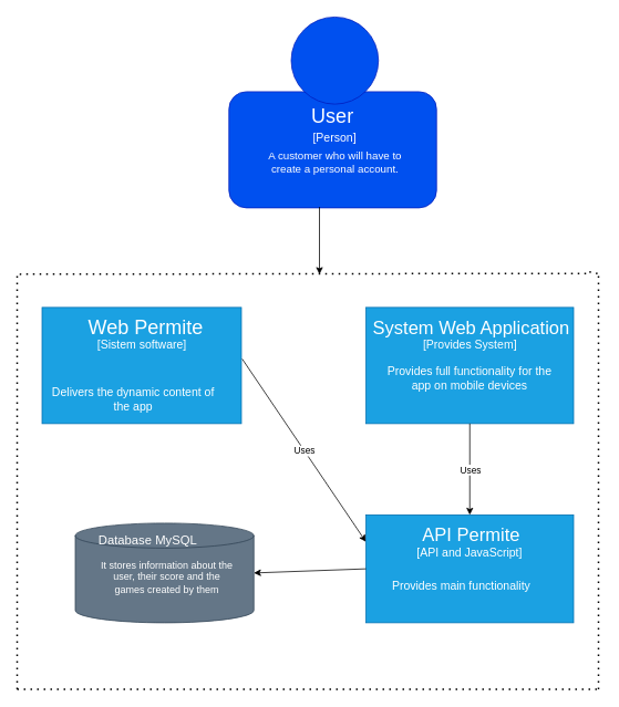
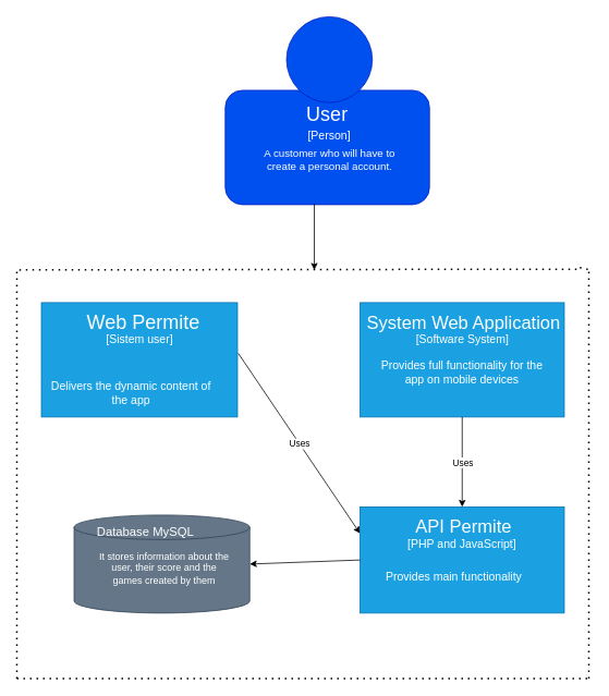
  <mxCell id="0" />
  <mxCell id="1" parent="0" />
  <mxCell id="2" value="" style="rounded=1;whiteSpace=wrap;html=1;fillColor=#0050ef;fontColor=#ffffff;strokeColor=#001DBC;" vertex="1" parent="1"><mxGeometry x="275" y="110" width="250" height="140" as="geometry" /></mxCell>
  <mxCell id="3" value="" style="ellipse;whiteSpace=wrap;html=1;aspect=fixed;fillColor=#0050ef;fontColor=#ffffff;strokeColor=#001DBC;" vertex="1" parent="1"><mxGeometry x="350" y="20" width="105" height="105" as="geometry" /></mxCell>
  <mxCell id="4" value="&lt;font style=&quot;font-size: 13px;&quot; color=&quot;#ffffff&quot;&gt;A customer who will have to create a personal account.&lt;/font&gt;" style="text;html=1;strokeColor=none;fillColor=none;align=center;verticalAlign=middle;whiteSpace=wrap;rounded=0;" vertex="1" parent="1"><mxGeometry x="312.5" y="180" width="180" height="30" as="geometry" /></mxCell>
  <mxCell id="5" value="&lt;font color=&quot;#ffffff&quot; style=&quot;font-size: 14px;&quot;&gt;[Person]&lt;/font&gt;" style="text;html=1;strokeColor=none;fillColor=none;align=center;verticalAlign=middle;whiteSpace=wrap;rounded=0;" vertex="1" parent="1"><mxGeometry x="370" y="150" width="65" height="30" as="geometry" /></mxCell>
  <mxCell id="6" value="&lt;font color=&quot;#ffffff&quot; style=&quot;font-size: 24px;&quot;&gt;User&lt;/font&gt;" style="text;html=1;strokeColor=none;fillColor=none;align=center;verticalAlign=middle;whiteSpace=wrap;rounded=0;" vertex="1" parent="1"><mxGeometry x="370" y="125" width="60" height="30" as="geometry" /></mxCell>
  <mxCell id="7" value="" style="endArrow=classic;html=1;rounded=0;exitX=0.436;exitY=0.993;exitDx=0;exitDy=0;exitPerimeter=0;" edge="1" parent="1" source="2"><mxGeometry relative="1" as="geometry"><mxPoint x="385" y="340" as="sourcePoint" /><mxPoint x="384" y="330" as="targetPoint" /></mxGeometry></mxCell>
  <mxCell id="8" value="" style="rounded=0;whiteSpace=wrap;html=1;fillColor=#1ba1e2;strokeColor=#006EAF;fontColor=#ffffff;" vertex="1" parent="1"><mxGeometry x="50" y="370" width="240" height="140" as="geometry" /></mxCell>
  <mxCell id="9" value="&lt;font style=&quot;font-size: 24px;&quot; color=&quot;#ffffff&quot;&gt;Web Permite&lt;br&gt;&lt;/font&gt;" style="text;html=1;strokeColor=none;fillColor=none;align=center;verticalAlign=middle;whiteSpace=wrap;rounded=0;" vertex="1" parent="1"><mxGeometry x="75" y="380" width="200" height="30" as="geometry" /></mxCell>
  <mxCell id="10" value="&lt;font style=&quot;font-size: 14px;&quot; color=&quot;#ffffff&quot;&gt;Delivers the dynamic content of the app&lt;/font&gt;" style="text;html=1;strokeColor=none;fillColor=none;align=center;verticalAlign=middle;whiteSpace=wrap;rounded=0;" vertex="1" parent="1"><mxGeometry x="60" y="465" width="200" height="30" as="geometry" /></mxCell>
  <mxCell id="11" value="" style="endArrow=classic;html=1;rounded=0;exitX=1.004;exitY=0.443;exitDx=0;exitDy=0;exitPerimeter=0;entryX=0;entryY=0.25;entryDx=0;entryDy=0;" edge="1" parent="1" source="8" target="13"><mxGeometry relative="1" as="geometry"><mxPoint x="506" y="379.5" as="sourcePoint" /><mxPoint x="440" y="430" as="targetPoint" /></mxGeometry></mxCell>
  <mxCell id="12" value="Uses&lt;br&gt;" style="edgeLabel;resizable=0;html=1;align=center;verticalAlign=middle;" connectable="0" vertex="1" parent="11"><mxGeometry relative="1" as="geometry" /></mxCell>
  <mxCell id="13" value="" style="rounded=0;whiteSpace=wrap;html=1;fillColor=#1ba1e2;fontColor=#ffffff;strokeColor=#006EAF;" vertex="1" parent="1"><mxGeometry x="440" y="620" width="250" height="130" as="geometry" /></mxCell>
  <mxCell id="14" value="&lt;font color=&quot;#ffffff&quot;&gt;Permite utilizatorului sa intre in cont si sa joace/ creeze un joc&lt;/font&gt;" style="text;html=1;strokeColor=none;fillColor=none;align=center;verticalAlign=middle;whiteSpace=wrap;rounded=0;" vertex="1" parent="1"><mxGeometry x="495" y="430" width="140" height="40" as="geometry" /></mxCell>
- <mxCell id="15" value="&lt;font color=&quot;#ffffff&quot; style=&quot;font-size: 14px;&quot;&gt;[Sistem software]&lt;/font&gt;" style="text;html=1;strokeColor=none;fillColor=none;align=center;verticalAlign=middle;whiteSpace=wrap;rounded=0;" vertex="1" parent="1"><mxGeometry x="111.5" y="400" width="117" height="30" as="geometry" /></mxCell>
+ <mxCell id="15" value="&lt;font color=&quot;#ffffff&quot; style=&quot;font-size: 14px;&quot;&gt;[Sistem user]&lt;/font&gt;" style="text;html=1;strokeColor=none;fillColor=none;align=center;verticalAlign=middle;whiteSpace=wrap;rounded=0;" vertex="1" parent="1"><mxGeometry x="111.5" y="400" width="117" height="30" as="geometry" /></mxCell>
  <mxCell id="16" value="" style="endArrow=classic;html=1;rounded=0;exitX=0;exitY=0.5;exitDx=0;exitDy=0;entryX=1;entryY=0.5;entryDx=0;entryDy=0;entryPerimeter=0;" edge="1" parent="1" source="13" target="17"><mxGeometry relative="1" as="geometry"><mxPoint x="370" y="670" as="sourcePoint" /><mxPoint x="370" y="790" as="targetPoint" /></mxGeometry></mxCell>
  <mxCell id="17" value="" style="shape=cylinder3;whiteSpace=wrap;html=1;boundedLbl=1;backgroundOutline=1;size=15;fillColor=#647687;strokeColor=#314354;fontColor=#ffffff;" vertex="1" parent="1"><mxGeometry x="90" y="630" width="215" height="120" as="geometry" /></mxCell>
  <mxCell id="18" value="&lt;font color=&quot;#ffffff&quot; style=&quot;font-size: 15px;&quot;&gt;Database MySQL&lt;/font&gt;" style="text;html=1;strokeColor=none;fillColor=none;align=center;verticalAlign=middle;whiteSpace=wrap;rounded=0;" vertex="1" parent="1"><mxGeometry x="95.88" y="635" width="163.25" height="30" as="geometry" /></mxCell>
  <mxCell id="19" value="&lt;font color=&quot;#ffffff&quot;&gt;It stores information about the user, their score and the games created by them&lt;/font&gt;" style="text;html=1;strokeColor=none;fillColor=none;align=center;verticalAlign=middle;whiteSpace=wrap;rounded=0;" vertex="1" parent="1"><mxGeometry x="115.88" y="680" width="169.06" height="30" as="geometry" /></mxCell>
  <mxCell id="20" value="" style="endArrow=none;dashed=1;html=1;dashPattern=1 3;strokeWidth=2;rounded=0;" edge="1" parent="1" source="25"><mxGeometry width="50" height="50" relative="1" as="geometry"><mxPoint x="23" y="330" as="sourcePoint" /><mxPoint x="723" y="330" as="targetPoint" /></mxGeometry></mxCell>
  <mxCell id="21" value="" style="endArrow=none;dashed=1;html=1;dashPattern=1 3;strokeWidth=2;rounded=0;" edge="1" parent="1"><mxGeometry width="50" height="50" relative="1" as="geometry"><mxPoint x="20" y="830" as="sourcePoint" /><mxPoint x="20" y="330" as="targetPoint" /></mxGeometry></mxCell>
  <mxCell id="22" value="" style="endArrow=none;dashed=1;html=1;dashPattern=1 3;strokeWidth=2;rounded=0;" edge="1" parent="1"><mxGeometry width="50" height="50" relative="1" as="geometry"><mxPoint x="20" y="830" as="sourcePoint" /><mxPoint x="720" y="830" as="targetPoint" /></mxGeometry></mxCell>
  <mxCell id="23" value="" style="endArrow=none;dashed=1;html=1;dashPattern=1 3;strokeWidth=2;rounded=0;" edge="1" parent="1"><mxGeometry width="50" height="50" relative="1" as="geometry"><mxPoint x="720" y="830" as="sourcePoint" /><mxPoint x="720" y="330" as="targetPoint" /></mxGeometry></mxCell>
  <mxCell id="24" value="" style="endArrow=none;dashed=1;html=1;dashPattern=1 3;strokeWidth=2;rounded=0;entryX=1.012;entryY=0.69;entryDx=0;entryDy=0;entryPerimeter=0;" edge="1" parent="1" target="25"><mxGeometry width="50" height="50" relative="1" as="geometry"><mxPoint x="23" y="330" as="sourcePoint" /><mxPoint x="723" y="330" as="targetPoint" /></mxGeometry></mxCell>
  <mxCell id="25" value="&lt;h1 style=&quot;border-color: var(--border-color); text-align: left;&quot;&gt;&lt;font color=&quot;#ffffff&quot; style=&quot;border-color: var(--border-color); font-size: 18px;&quot;&gt;&lt;span style=&quot;white-space: pre;&quot;&gt;&amp;nbsp;&amp;nbsp;&amp;nbsp;&amp;nbsp;&lt;/span&gt;Web&lt;/font&gt;&lt;/h1&gt;&lt;h1 style=&quot;border-color: var(--border-color); text-align: left;&quot;&gt;&lt;br&gt;&lt;/h1&gt;" style="text;html=1;strokeColor=none;fillColor=none;align=center;verticalAlign=middle;whiteSpace=wrap;rounded=0;" vertex="1" parent="1"><mxGeometry x="540" y="260" width="169" height="100" as="geometry" /></mxCell>
  <mxCell id="26" value="" style="rounded=0;whiteSpace=wrap;html=1;fillColor=#1ba1e2;fontColor=#ffffff;strokeColor=#006EAF;" vertex="1" parent="1"><mxGeometry x="440" y="370" width="250" height="140" as="geometry" /></mxCell>
  <mxCell id="27" value="&lt;font style=&quot;&quot; color=&quot;#ffffff&quot;&gt;&lt;font style=&quot;font-size: 22px;&quot;&gt;System Web Application&lt;/font&gt;&lt;br&gt;&lt;/font&gt;" style="text;html=1;strokeColor=none;fillColor=none;align=center;verticalAlign=middle;whiteSpace=wrap;rounded=0;" vertex="1" parent="1"><mxGeometry x="440" y="380" width="254" height="30" as="geometry" /></mxCell>
- <mxCell id="28" value="&lt;font color=&quot;#ffffff&quot;&gt;&lt;span style=&quot;font-size: 14px;&quot;&gt;[Provides System]&lt;/span&gt;&lt;/font&gt;" style="text;html=1;strokeColor=none;fillColor=none;align=center;verticalAlign=middle;whiteSpace=wrap;rounded=0;" vertex="1" parent="1"><mxGeometry x="506.5" y="400" width="117" height="30" as="geometry" /></mxCell>
+ <mxCell id="28" value="&lt;font color=&quot;#ffffff&quot;&gt;&lt;span style=&quot;font-size: 14px;&quot;&gt;[Software System]&lt;/span&gt;&lt;/font&gt;" style="text;html=1;strokeColor=none;fillColor=none;align=center;verticalAlign=middle;whiteSpace=wrap;rounded=0;" vertex="1" parent="1"><mxGeometry x="506.5" y="400" width="117" height="30" as="geometry" /></mxCell>
  <mxCell id="29" value="&lt;font color=&quot;#ffffff&quot; style=&quot;font-size: 14px;&quot;&gt;Provides full functionality for the app on mobile devices&lt;/font&gt;" style="text;html=1;strokeColor=none;fillColor=none;align=center;verticalAlign=middle;whiteSpace=wrap;rounded=0;" vertex="1" parent="1"><mxGeometry x="465" y="440" width="200" height="30" as="geometry" /></mxCell>
  <mxCell id="30" value="" style="endArrow=classic;html=1;rounded=0;exitX=0.5;exitY=1;exitDx=0;exitDy=0;entryX=0.5;entryY=0;entryDx=0;entryDy=0;" edge="1" parent="1" source="26" target="13"><mxGeometry relative="1" as="geometry"><mxPoint x="301" y="442" as="sourcePoint" /><mxPoint x="450" y="700" as="targetPoint" /></mxGeometry></mxCell>
  <mxCell id="31" value="Uses&lt;br&gt;" style="edgeLabel;resizable=0;html=1;align=center;verticalAlign=middle;" connectable="0" vertex="1" parent="30"><mxGeometry relative="1" as="geometry" /></mxCell>
  <mxCell id="32" value="&lt;font style=&quot;&quot; color=&quot;#ffffff&quot;&gt;&lt;font style=&quot;font-size: 22px;&quot;&gt;API Permite&lt;/font&gt;&lt;br&gt;&lt;/font&gt;" style="text;html=1;strokeColor=none;fillColor=none;align=center;verticalAlign=middle;whiteSpace=wrap;rounded=0;" vertex="1" parent="1"><mxGeometry x="440" y="630" width="254" height="30" as="geometry" /></mxCell>
- <mxCell id="33" value="&lt;font color=&quot;#ffffff&quot; style=&quot;font-size: 14px;&quot;&gt;[API and JavaScript]&lt;/font&gt;" style="text;html=1;strokeColor=none;fillColor=none;align=center;verticalAlign=middle;whiteSpace=wrap;rounded=0;" vertex="1" parent="1"><mxGeometry x="484.25" y="650" width="161.5" height="30" as="geometry" /></mxCell>
+ <mxCell id="33" value="&lt;font color=&quot;#ffffff&quot; style=&quot;font-size: 14px;&quot;&gt;[PHP and JavaScript]&lt;/font&gt;" style="text;html=1;strokeColor=none;fillColor=none;align=center;verticalAlign=middle;whiteSpace=wrap;rounded=0;" vertex="1" parent="1"><mxGeometry x="484.25" y="650" width="161.5" height="30" as="geometry" /></mxCell>
  <mxCell id="34" value="&lt;font color=&quot;#ffffff&quot; style=&quot;font-size: 14px;&quot;&gt;Provides main functionality&lt;/font&gt;" style="text;html=1;strokeColor=none;fillColor=none;align=center;verticalAlign=middle;whiteSpace=wrap;rounded=0;" vertex="1" parent="1"><mxGeometry x="455" y="690" width="200" height="30" as="geometry" /></mxCell>
